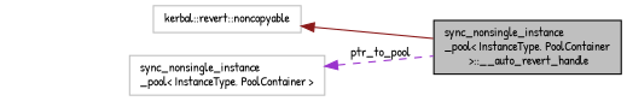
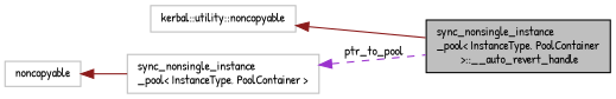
  digraph {
    fontname="Patrick Hand"
    rankdir=LR
    node [color=grey75 fillcolor=white fontname="Patrick Hand" fontsize=10 shape=record style=filled]
    edge [color=firebrick4 dir=back fontname="Patrick Hand" fontsize=10 labelfontname=Helvetica labelfontsize=10 style=solid]
    n1 [color=black fillcolor=grey75 fontcolor=black height=0.2 label="sync_nonsingle_instance\l_pool\< InstanceType, PoolContainer\l \>::__auto_revert_handle" width=0.4]
-   n2 [height=0.2 label="kerbal::revert::noncopyable" width=0.4]
+   n2 [height=0.2 label="kerbal::utility::noncopyable" width=0.4]
    n3 [height=0.2 label="sync_nonsingle_instance\l_pool\< InstanceType, PoolContainer \>" width=0.4]
+   n4 [height=0.2 label=noncopyable width=0.4]
    n2 -> n1
    n3 -> n1 [color=darkorchid3 label=" ptr_to_pool" style=dashed]
+   n4 -> n3
  }
